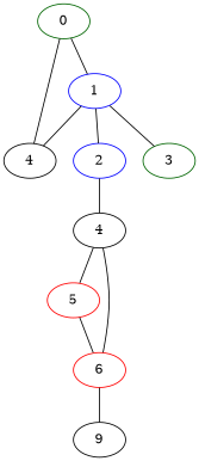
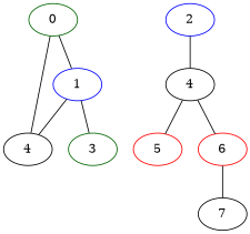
  strict graph {
    node [color=black]
    n1 [color=darkgreen height=0.5 label=0 width=0.75]
    n2 [color=blue height=0.5 label=1 width=0.75]
    n3 [height=0.5 label=4 width=0.75]
    n4 [color=blue height=0.5 label=2 width=0.75]
    n5 [color=darkgreen height=0.5 label=3 width=0.75]
    n6 [height=0.5 label=4 width=0.75]
    n7 [color=red height=0.5 label=5 width=0.75]
    n8 [color=red height=0.5 label=6 width=0.75]
-   n9 [height=0.5 label=9 width=0.75]
+   n9 [height=0.5 label=7 width=0.75]
    n1 -- n2
    n1 -- n3
    n2 -- n3
-   n2 -- n4
    n2 -- n5
    n4 -- n6
    n6 -- n7
    n6 -- n8
-   n7 -- n8
    n8 -- n9
  }
